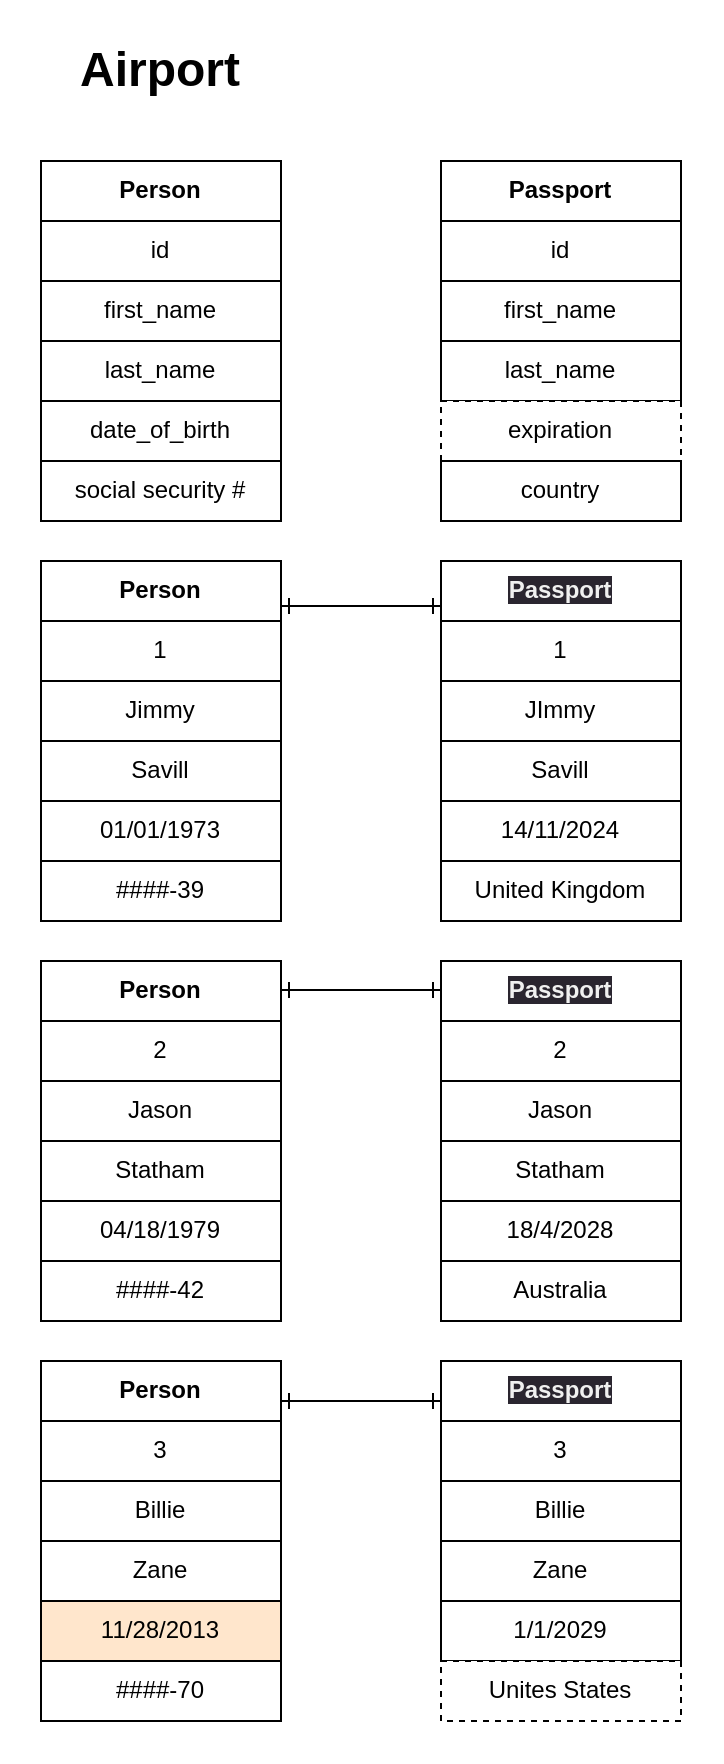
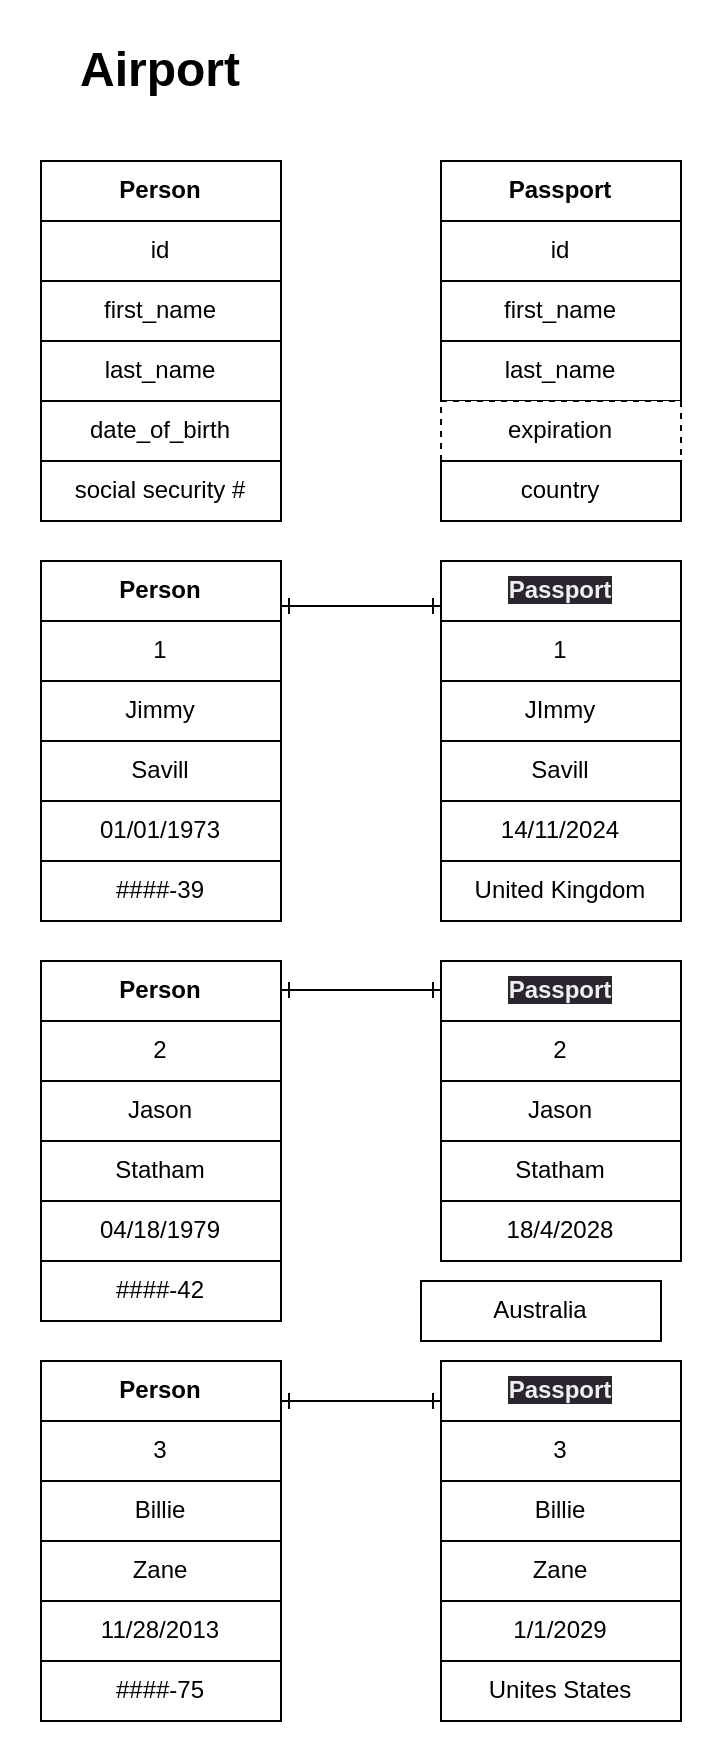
  <mxCell id="0" />
  <mxCell id="1" parent="0" />
  <mxCell id="2" value="Passport" style="rounded=0;whiteSpace=wrap;html=1;fontStyle=1" parent="1" vertex="1"><mxGeometry x="220" y="80" width="120" height="30" as="geometry" /></mxCell>
  <mxCell id="3" value="id" style="rounded=0;whiteSpace=wrap;html=1;" parent="1" vertex="1"><mxGeometry x="220" y="110" width="120" height="30" as="geometry" /></mxCell>
  <mxCell id="4" value="first_name" style="rounded=0;whiteSpace=wrap;html=1;" parent="1" vertex="1"><mxGeometry x="220" y="140" width="120" height="30" as="geometry" /></mxCell>
  <mxCell id="5" value="last_name" style="rounded=0;whiteSpace=wrap;html=1;" parent="1" vertex="1"><mxGeometry x="220" y="170" width="120" height="30" as="geometry" /></mxCell>
  <mxCell id="6" value="expiration" style="rounded=0;whiteSpace=wrap;html=1;dashed=1;" parent="1" vertex="1"><mxGeometry x="220" y="200" width="120" height="30" as="geometry" /></mxCell>
  <mxCell id="7" value="country" style="rounded=0;whiteSpace=wrap;html=1;" parent="1" vertex="1"><mxGeometry x="220" y="230" width="120" height="30" as="geometry" /></mxCell>
  <mxCell id="8" value="&lt;meta charset=&quot;utf-8&quot;&gt;&lt;span style=&quot;color: rgb(240, 240, 240); font-family: Helvetica; font-size: 12px; font-style: normal; font-variant-ligatures: normal; font-variant-caps: normal; font-weight: 700; letter-spacing: normal; orphans: 2; text-align: center; text-indent: 0px; text-transform: none; widows: 2; word-spacing: 0px; -webkit-text-stroke-width: 0px; background-color: rgb(42, 37, 47); text-decoration-thickness: initial; text-decoration-style: initial; text-decoration-color: initial; float: none; display: inline !important;&quot;&gt;Passport&lt;/span&gt;" style="rounded=0;whiteSpace=wrap;html=1;fontStyle=1" parent="1" vertex="1"><mxGeometry x="220" y="280" width="120" height="30" as="geometry" /></mxCell>
  <mxCell id="9" value="1" style="rounded=0;whiteSpace=wrap;html=1;" parent="1" vertex="1"><mxGeometry x="220" y="310" width="120" height="30" as="geometry" /></mxCell>
  <mxCell id="10" value="JImmy" style="rounded=0;whiteSpace=wrap;html=1;" parent="1" vertex="1"><mxGeometry x="220" y="340" width="120" height="30" as="geometry" /></mxCell>
  <mxCell id="11" value="Savill" style="rounded=0;whiteSpace=wrap;html=1;" parent="1" vertex="1"><mxGeometry x="220" y="370" width="120" height="30" as="geometry" /></mxCell>
  <mxCell id="12" value="14/11/2024" style="rounded=0;whiteSpace=wrap;html=1;" parent="1" vertex="1"><mxGeometry x="220" y="400" width="120" height="30" as="geometry" /></mxCell>
  <mxCell id="13" value="United Kingdom" style="rounded=0;whiteSpace=wrap;html=1;" parent="1" vertex="1"><mxGeometry x="220" y="430" width="120" height="30" as="geometry" /></mxCell>
  <mxCell id="14" value="&lt;meta charset=&quot;utf-8&quot;&gt;&lt;span style=&quot;color: rgb(240, 240, 240); font-family: Helvetica; font-size: 12px; font-style: normal; font-variant-ligatures: normal; font-variant-caps: normal; font-weight: 700; letter-spacing: normal; orphans: 2; text-align: center; text-indent: 0px; text-transform: none; widows: 2; word-spacing: 0px; -webkit-text-stroke-width: 0px; background-color: rgb(42, 37, 47); text-decoration-thickness: initial; text-decoration-style: initial; text-decoration-color: initial; float: none; display: inline !important;&quot;&gt;Passport&lt;/span&gt;" style="rounded=0;whiteSpace=wrap;html=1;fontStyle=1" parent="1" vertex="1"><mxGeometry x="220" y="480" width="120" height="30" as="geometry" /></mxCell>
  <mxCell id="15" value="2" style="rounded=0;whiteSpace=wrap;html=1;" parent="1" vertex="1"><mxGeometry x="220" y="510" width="120" height="30" as="geometry" /></mxCell>
  <mxCell id="16" value="Jason" style="rounded=0;whiteSpace=wrap;html=1;" parent="1" vertex="1"><mxGeometry x="220" y="540" width="120" height="30" as="geometry" /></mxCell>
  <mxCell id="17" value="Statham" style="rounded=0;whiteSpace=wrap;html=1;" parent="1" vertex="1"><mxGeometry x="220" y="570" width="120" height="30" as="geometry" /></mxCell>
  <mxCell id="18" value="18/4/2028" style="rounded=0;whiteSpace=wrap;html=1;" parent="1" vertex="1"><mxGeometry x="220" y="600" width="120" height="30" as="geometry" /></mxCell>
- <mxCell id="19" value="Australia" style="rounded=0;whiteSpace=wrap;html=1;" parent="1" vertex="1"><mxGeometry x="220" y="630" width="120" height="30" as="geometry" /></mxCell>
+ <mxCell id="19" value="Australia" style="rounded=0;whiteSpace=wrap;html=1;" parent="1" vertex="1"><mxGeometry x="210" y="640" width="120" height="30" as="geometry" /></mxCell>
  <mxCell id="20" value="&lt;meta charset=&quot;utf-8&quot;&gt;&lt;span style=&quot;color: rgb(240, 240, 240); font-family: Helvetica; font-size: 12px; font-style: normal; font-variant-ligatures: normal; font-variant-caps: normal; font-weight: 700; letter-spacing: normal; orphans: 2; text-align: center; text-indent: 0px; text-transform: none; widows: 2; word-spacing: 0px; -webkit-text-stroke-width: 0px; background-color: rgb(42, 37, 47); text-decoration-thickness: initial; text-decoration-style: initial; text-decoration-color: initial; float: none; display: inline !important;&quot;&gt;Passport&lt;/span&gt;" style="rounded=0;whiteSpace=wrap;html=1;fontStyle=1" parent="1" vertex="1"><mxGeometry x="220" y="680" width="120" height="30" as="geometry" /></mxCell>
  <mxCell id="21" value="3" style="rounded=0;whiteSpace=wrap;html=1;" parent="1" vertex="1"><mxGeometry x="220" y="710" width="120" height="30" as="geometry" /></mxCell>
  <mxCell id="22" value="Billie" style="rounded=0;whiteSpace=wrap;html=1;" parent="1" vertex="1"><mxGeometry x="220" y="740" width="120" height="30" as="geometry" /></mxCell>
  <mxCell id="23" value="Zane" style="rounded=0;whiteSpace=wrap;html=1;" parent="1" vertex="1"><mxGeometry x="220" y="770" width="120" height="30" as="geometry" /></mxCell>
  <mxCell id="24" value="1/1/2029" style="rounded=0;whiteSpace=wrap;html=1;" parent="1" vertex="1"><mxGeometry x="220" y="800" width="120" height="30" as="geometry" /></mxCell>
- <mxCell id="25" value="Unites States" style="rounded=0;whiteSpace=wrap;html=1;dashed=1;" parent="1" vertex="1"><mxGeometry x="220" y="830" width="120" height="30" as="geometry" /></mxCell>
+ <mxCell id="25" value="Unites States" style="rounded=0;whiteSpace=wrap;html=1;" parent="1" vertex="1"><mxGeometry x="220" y="830" width="120" height="30" as="geometry" /></mxCell>
  <mxCell id="26" value="" style="endArrow=ERone;startArrow=ERone;html=1;entryX=0;entryY=0.75;entryDx=0;entryDy=0;exitX=1;exitY=0.75;exitDx=0;exitDy=0;endFill=0;startFill=0;" parent="1" target="8" edge="1"><mxGeometry width="50" height="50" relative="1" as="geometry"><mxPoint x="140" y="302.5" as="sourcePoint" /><mxPoint x="210" y="300" as="targetPoint" /></mxGeometry></mxCell>
  <mxCell id="27" value="" style="endArrow=ERone;startArrow=ERone;html=1;entryX=0;entryY=0.75;entryDx=0;entryDy=0;exitX=1;exitY=0.75;exitDx=0;exitDy=0;endFill=0;startFill=0;" parent="1" edge="1"><mxGeometry width="50" height="50" relative="1" as="geometry"><mxPoint x="140" y="494.5" as="sourcePoint" /><mxPoint x="220" y="494.5" as="targetPoint" /></mxGeometry></mxCell>
  <mxCell id="28" value="" style="endArrow=ERone;startArrow=ERone;html=1;entryX=0;entryY=0.75;entryDx=0;entryDy=0;exitX=1;exitY=0.75;exitDx=0;exitDy=0;endFill=0;startFill=0;" parent="1" edge="1"><mxGeometry width="50" height="50" relative="1" as="geometry"><mxPoint x="140" y="700" as="sourcePoint" /><mxPoint x="220" y="700" as="targetPoint" /></mxGeometry></mxCell>
  <mxCell id="29" value="Airport" style="text;html=1;strokeColor=none;fillColor=none;align=center;verticalAlign=middle;whiteSpace=wrap;rounded=0;fontStyle=1;fontSize=24;" vertex="1" parent="1"><mxGeometry x="50" y="20" width="60" height="30" as="geometry" /></mxCell>
  <mxCell id="30" value="Person" style="rounded=0;whiteSpace=wrap;html=1;fontStyle=1" vertex="1" parent="1"><mxGeometry x="20" y="80" width="120" height="30" as="geometry" /></mxCell>
  <mxCell id="31" value="id" style="rounded=0;whiteSpace=wrap;html=1;" vertex="1" parent="1"><mxGeometry x="20" y="110" width="120" height="30" as="geometry" /></mxCell>
  <mxCell id="32" value="first_name" style="rounded=0;whiteSpace=wrap;html=1;" vertex="1" parent="1"><mxGeometry x="20" y="140" width="120" height="30" as="geometry" /></mxCell>
  <mxCell id="33" value="last_name" style="rounded=0;whiteSpace=wrap;html=1;" vertex="1" parent="1"><mxGeometry x="20" y="170" width="120" height="30" as="geometry" /></mxCell>
  <mxCell id="34" value="date_of_birth" style="rounded=0;whiteSpace=wrap;html=1;" vertex="1" parent="1"><mxGeometry x="20" y="200" width="120" height="30" as="geometry" /></mxCell>
  <mxCell id="35" value="social security #" style="rounded=0;whiteSpace=wrap;html=1;" vertex="1" parent="1"><mxGeometry x="20" y="230" width="120" height="30" as="geometry" /></mxCell>
  <mxCell id="36" value="Person" style="rounded=0;whiteSpace=wrap;html=1;fontStyle=1" vertex="1" parent="1"><mxGeometry x="20" y="280" width="120" height="30" as="geometry" /></mxCell>
  <mxCell id="37" value="1" style="rounded=0;whiteSpace=wrap;html=1;" vertex="1" parent="1"><mxGeometry x="20" y="310" width="120" height="30" as="geometry" /></mxCell>
  <mxCell id="38" value="Jimmy" style="rounded=0;whiteSpace=wrap;html=1;" vertex="1" parent="1"><mxGeometry x="20" y="340" width="120" height="30" as="geometry" /></mxCell>
  <mxCell id="39" value="Savill" style="rounded=0;whiteSpace=wrap;html=1;" vertex="1" parent="1"><mxGeometry x="20" y="370" width="120" height="30" as="geometry" /></mxCell>
  <mxCell id="40" value="01/01/1973" style="rounded=0;whiteSpace=wrap;html=1;" vertex="1" parent="1"><mxGeometry x="20" y="400" width="120" height="30" as="geometry" /></mxCell>
  <mxCell id="41" value="####-39" style="rounded=0;whiteSpace=wrap;html=1;" vertex="1" parent="1"><mxGeometry x="20" y="430" width="120" height="30" as="geometry" /></mxCell>
  <mxCell id="42" value="Person" style="rounded=0;whiteSpace=wrap;html=1;fontStyle=1" vertex="1" parent="1"><mxGeometry x="20" y="680" width="120" height="30" as="geometry" /></mxCell>
  <mxCell id="43" value="3" style="rounded=0;whiteSpace=wrap;html=1;" vertex="1" parent="1"><mxGeometry x="20" y="710" width="120" height="30" as="geometry" /></mxCell>
  <mxCell id="44" value="Billie" style="rounded=0;whiteSpace=wrap;html=1;" vertex="1" parent="1"><mxGeometry x="20" y="740" width="120" height="30" as="geometry" /></mxCell>
  <mxCell id="45" value="Zane" style="rounded=0;whiteSpace=wrap;html=1;" vertex="1" parent="1"><mxGeometry x="20" y="770" width="120" height="30" as="geometry" /></mxCell>
- <mxCell id="46" value="11/28/2013" style="rounded=0;whiteSpace=wrap;html=1;fillColor=#ffe6cc;" vertex="1" parent="1"><mxGeometry x="20" y="800" width="120" height="30" as="geometry" /></mxCell>
- <mxCell id="47" value="####-70" style="rounded=0;whiteSpace=wrap;html=1;" vertex="1" parent="1"><mxGeometry x="20" y="830" width="120" height="30" as="geometry" /></mxCell>
+ <mxCell id="46" value="11/28/2013" style="rounded=0;whiteSpace=wrap;html=1;" vertex="1" parent="1"><mxGeometry x="20" y="800" width="120" height="30" as="geometry" /></mxCell>
+ <mxCell id="47" value="####-75" style="rounded=0;whiteSpace=wrap;html=1;" vertex="1" parent="1"><mxGeometry x="20" y="830" width="120" height="30" as="geometry" /></mxCell>
  <mxCell id="48" value="Person" style="rounded=0;whiteSpace=wrap;html=1;fontStyle=1" vertex="1" parent="1"><mxGeometry x="20" y="480" width="120" height="30" as="geometry" /></mxCell>
  <mxCell id="49" value="2" style="rounded=0;whiteSpace=wrap;html=1;" vertex="1" parent="1"><mxGeometry x="20" y="510" width="120" height="30" as="geometry" /></mxCell>
  <mxCell id="50" value="Jason" style="rounded=0;whiteSpace=wrap;html=1;" vertex="1" parent="1"><mxGeometry x="20" y="540" width="120" height="30" as="geometry" /></mxCell>
  <mxCell id="51" value="Statham" style="rounded=0;whiteSpace=wrap;html=1;" vertex="1" parent="1"><mxGeometry x="20" y="570" width="120" height="30" as="geometry" /></mxCell>
  <mxCell id="52" value="04/18/1979" style="rounded=0;whiteSpace=wrap;html=1;" vertex="1" parent="1"><mxGeometry x="20" y="600" width="120" height="30" as="geometry" /></mxCell>
  <mxCell id="53" value="####-42" style="rounded=0;whiteSpace=wrap;html=1;" vertex="1" parent="1"><mxGeometry x="20" y="630" width="120" height="30" as="geometry" /></mxCell>
